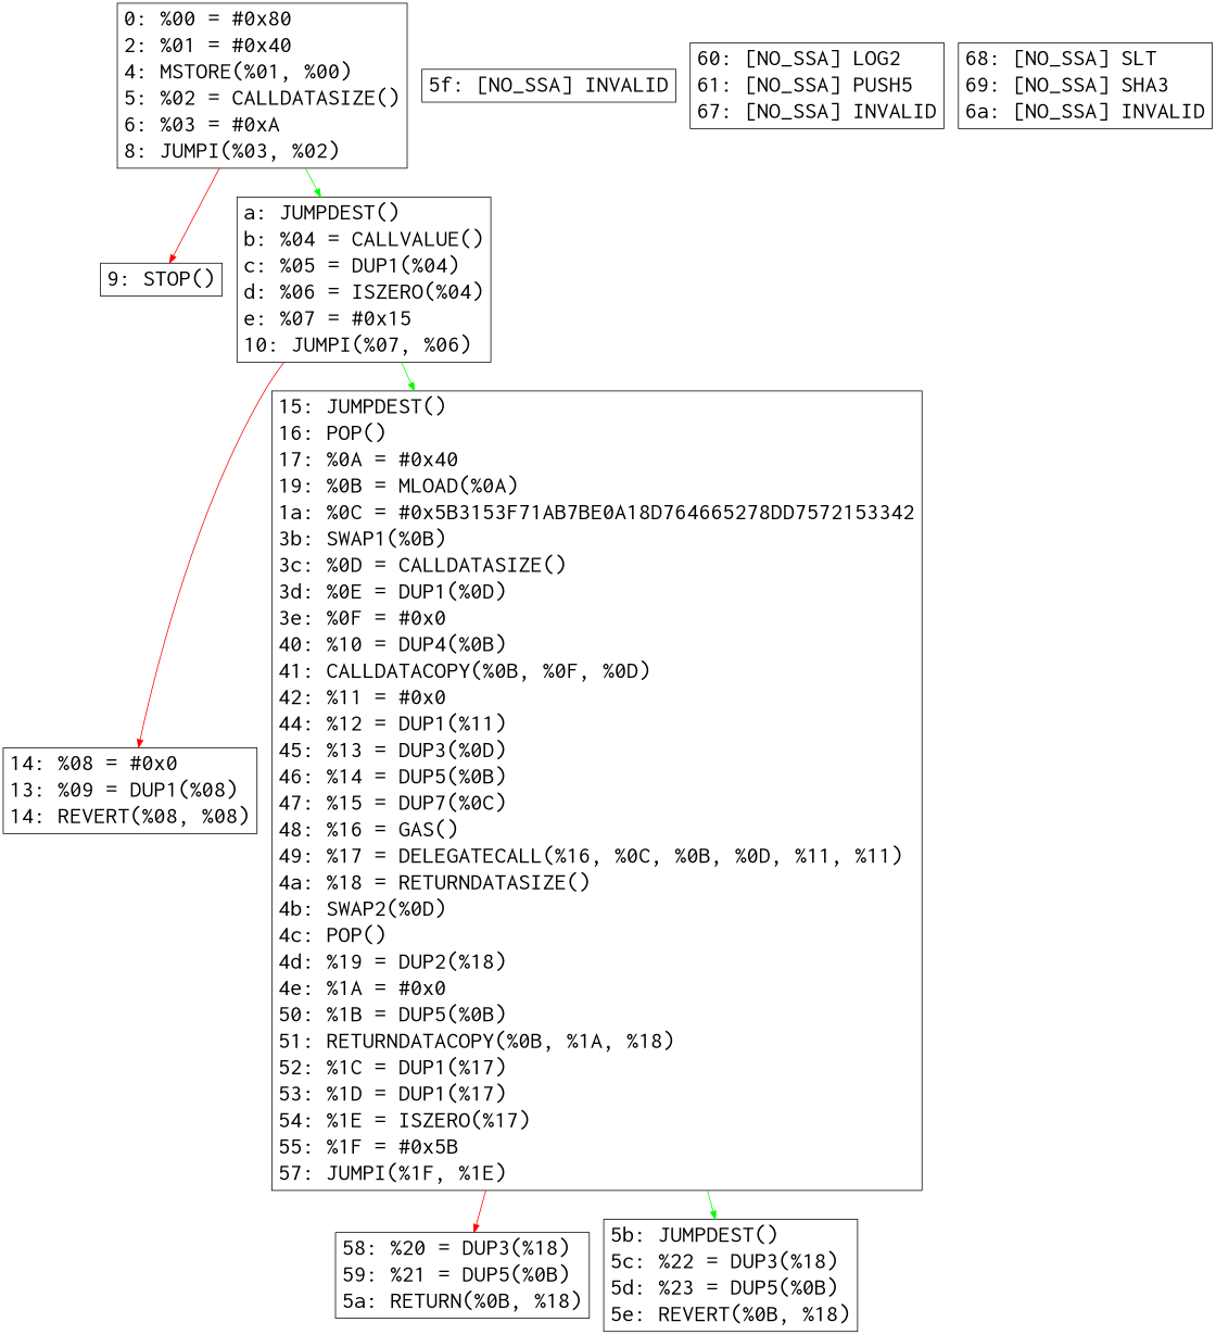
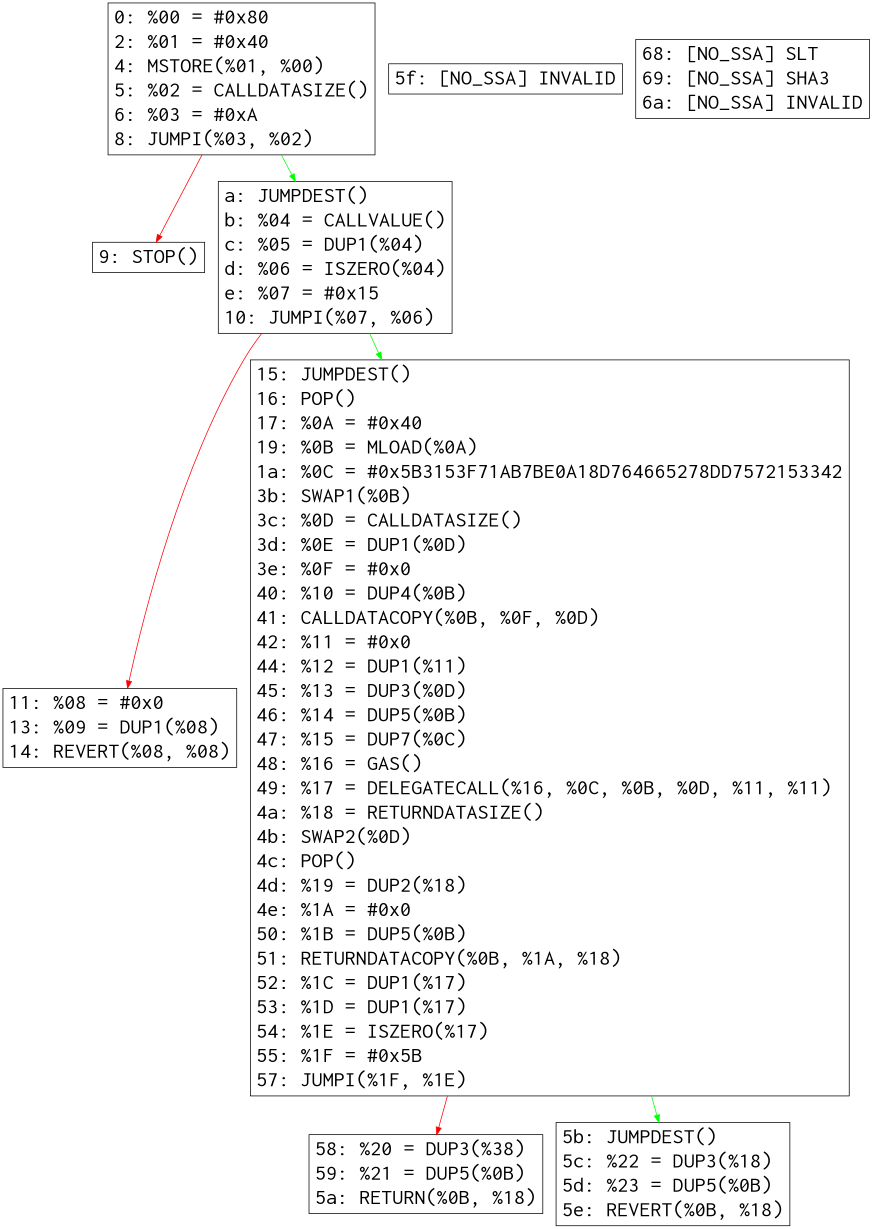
  digraph {
    node [fontname=Courier fontsize=30.0 rank=same shape=box]
    edge [color=red]
    n1 [label="0: %00 = #0x80\l2: %01 = #0x40\l4: MSTORE(%01, %00)\l5: %02 = CALLDATASIZE()\l6: %03 = #0xA\l8: JUMPI(%03, %02)\l"]
    n2 [label="9: STOP()\l"]
    n3 [label="a: JUMPDEST()\lb: %04 = CALLVALUE()\lc: %05 = DUP1(%04)\ld: %06 = ISZERO(%04)\le: %07 = #0x15\l10: JUMPI(%07, %06)\l"]
-   n4 [label="14: %08 = #0x0\l13: %09 = DUP1(%08)\l14: REVERT(%08, %08)\l"]
+   n4 [label="11: %08 = #0x0\l13: %09 = DUP1(%08)\l14: REVERT(%08, %08)\l"]
    n5 [label="15: JUMPDEST()\l16: POP()\l17: %0A = #0x40\l19: %0B = MLOAD(%0A)\l1a: %0C = #0x5B3153F71AB7BE0A18D764665278DD7572153342\l3b: SWAP1(%0B)\l3c: %0D = CALLDATASIZE()\l3d: %0E = DUP1(%0D)\l3e: %0F = #0x0\l40: %10 = DUP4(%0B)\l41: CALLDATACOPY(%0B, %0F, %0D)\l42: %11 = #0x0\l44: %12 = DUP1(%11)\l45: %13 = DUP3(%0D)\l46: %14 = DUP5(%0B)\l47: %15 = DUP7(%0C)\l48: %16 = GAS()\l49: %17 = DELEGATECALL(%16, %0C, %0B, %0D, %11, %11)\l4a: %18 = RETURNDATASIZE()\l4b: SWAP2(%0D)\l4c: POP()\l4d: %19 = DUP2(%18)\l4e: %1A = #0x0\l50: %1B = DUP5(%0B)\l51: RETURNDATACOPY(%0B, %1A, %18)\l52: %1C = DUP1(%17)\l53: %1D = DUP1(%17)\l54: %1E = ISZERO(%17)\l55: %1F = #0x5B\l57: JUMPI(%1F, %1E)\l"]
-   n6 [label="58: %20 = DUP3(%18)\l59: %21 = DUP5(%0B)\l5a: RETURN(%0B, %18)\l"]
+   n6 [label="58: %20 = DUP3(%38)\l59: %21 = DUP5(%0B)\l5a: RETURN(%0B, %18)\l"]
    n7 [label="5b: JUMPDEST()\l5c: %22 = DUP3(%18)\l5d: %23 = DUP5(%0B)\l5e: REVERT(%0B, %18)\l"]
    n8 [label="5f: [NO_SSA] INVALID\l"]
-   n9 [label="60: [NO_SSA] LOG2\l61: [NO_SSA] PUSH5\l67: [NO_SSA] INVALID\l"]
    n10 [label="68: [NO_SSA] SLT\l69: [NO_SSA] SHA3\l6a: [NO_SSA] INVALID\l"]
    subgraph sub_1 {
      n1
      n2
      n3
      n4
      n5
      n6
      n7
      n8
-     n9
      n10
    }
    n1 -> n2
    n1 -> n3 [color=green]
    n3 -> n4
    n3 -> n5 [color=green]
    n5 -> n6
    n5 -> n7 [color=green]
  }
